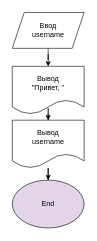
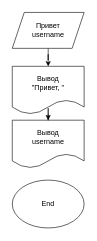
  <mxCell id="0" />
  <mxCell id="1" parent="0" />
- <mxCell id="2" value="End" style="ellipse;whiteSpace=wrap;html=1;fillColor=#e1d5e7;" parent="1" vertex="1"><mxGeometry x="20" y="300" width="120" height="80" as="geometry" /></mxCell>
+ <mxCell id="2" value="End" style="ellipse;whiteSpace=wrap;html=1;" parent="1" vertex="1"><mxGeometry x="20" y="300" width="120" height="80" as="geometry" /></mxCell>
  <mxCell id="3" value="" style="edgeStyle=orthogonalEdgeStyle;rounded=0;orthogonalLoop=1;jettySize=auto;html=1;" parent="1" source="4" target="6" edge="1"><mxGeometry relative="1" as="geometry" /></mxCell>
- <mxCell id="4" value="Ввод&lt;br&gt;username" style="shape=parallelogram;perimeter=parallelogramPerimeter;whiteSpace=wrap;html=1;fixedSize=1;" parent="1" vertex="1"><mxGeometry x="20" y="20" width="120" height="60" as="geometry" /></mxCell>
+ <mxCell id="4" value="Привет&lt;br&gt;username" style="shape=parallelogram;perimeter=parallelogramPerimeter;whiteSpace=wrap;html=1;fixedSize=1;" parent="1" vertex="1"><mxGeometry x="20" y="20" width="120" height="60" as="geometry" /></mxCell>
  <mxCell id="5" value="" style="edgeStyle=orthogonalEdgeStyle;rounded=0;orthogonalLoop=1;jettySize=auto;html=1;" parent="1" source="6" target="8" edge="1"><mxGeometry relative="1" as="geometry" /></mxCell>
  <mxCell id="6" value="Вывод&lt;br&gt;&quot;Привет, &quot;" style="shape=document;whiteSpace=wrap;html=1;boundedLbl=1;labelBackgroundColor=#ffffff;" parent="1" vertex="1"><mxGeometry x="20" y="110" width="120" height="80" as="geometry" /></mxCell>
- <mxCell id="7" value="" style="edgeStyle=orthogonalEdgeStyle;rounded=0;orthogonalLoop=1;jettySize=auto;html=1;" parent="1" source="8" target="2" edge="1"><mxGeometry relative="1" as="geometry" /></mxCell>
  <mxCell id="8" value="Вывод&lt;br&gt;username" style="shape=document;whiteSpace=wrap;html=1;boundedLbl=1;labelBackgroundColor=#ffffff;" parent="1" vertex="1"><mxGeometry x="20" y="200" width="120" height="80" as="geometry" /></mxCell>
